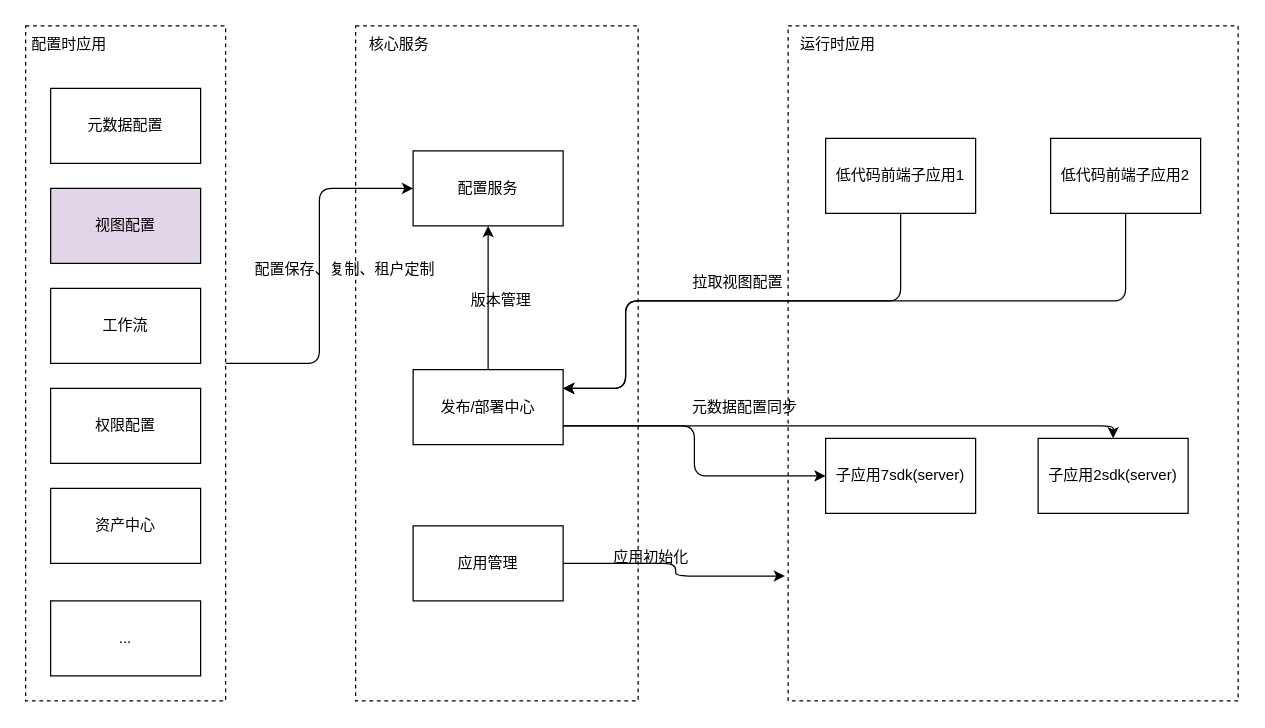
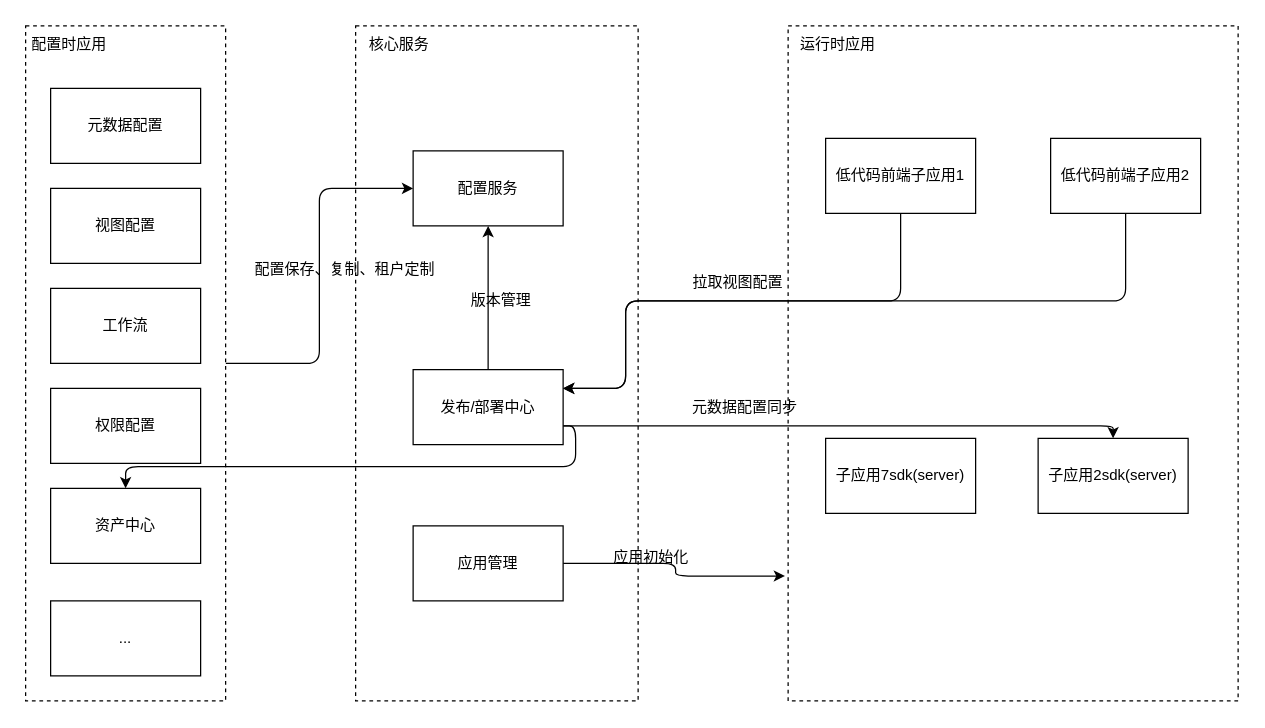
  <mxCell id="0" />
  <mxCell id="1" parent="0" />
  <mxCell id="2" value="" style="rounded=0;whiteSpace=wrap;html=1;dashed=1;" vertex="1" parent="1"><mxGeometry x="284" y="20" width="226" height="540" as="geometry" /></mxCell>
  <mxCell id="3" value="" style="rounded=0;whiteSpace=wrap;html=1;dashed=1;" vertex="1" parent="1"><mxGeometry x="630" y="20" width="360" height="540" as="geometry" /></mxCell>
  <mxCell id="4" style="edgeStyle=orthogonalEdgeStyle;html=1;entryX=0;entryY=0.5;entryDx=0;entryDy=0;" edge="1" parent="1" source="5" target="9"><mxGeometry relative="1" as="geometry" /></mxCell>
  <mxCell id="5" value="" style="rounded=0;whiteSpace=wrap;html=1;dashed=1;" vertex="1" parent="1"><mxGeometry x="20" y="20" width="160" height="540" as="geometry" /></mxCell>
  <mxCell id="6" value="元数据配置" style="rounded=0;whiteSpace=wrap;html=1;" vertex="1" parent="1"><mxGeometry x="40" y="70" width="120" height="60" as="geometry" /></mxCell>
- <mxCell id="7" value="视图配置" style="rounded=0;whiteSpace=wrap;html=1;fillColor=#e1d5e7;" vertex="1" parent="1"><mxGeometry x="40" y="150" width="120" height="60" as="geometry" /></mxCell>
+ <mxCell id="7" value="视图配置" style="rounded=0;whiteSpace=wrap;html=1;" vertex="1" parent="1"><mxGeometry x="40" y="150" width="120" height="60" as="geometry" /></mxCell>
  <mxCell id="8" value="工作流" style="rounded=0;whiteSpace=wrap;html=1;" vertex="1" parent="1"><mxGeometry x="40" y="230" width="120" height="60" as="geometry" /></mxCell>
  <mxCell id="9" value="配置服务" style="rounded=0;whiteSpace=wrap;html=1;" vertex="1" parent="1"><mxGeometry x="330" y="120" width="120" height="60" as="geometry" /></mxCell>
- <mxCell id="10" style="edgeStyle=orthogonalEdgeStyle;html=1;entryX=0;entryY=0.5;entryDx=0;entryDy=0;exitX=1;exitY=0.75;exitDx=0;exitDy=0;" edge="1" parent="1" source="13" target="21"><mxGeometry relative="1" as="geometry" /></mxCell>
+ <mxCell id="10" style="edgeStyle=orthogonalEdgeStyle;html=1;exitX=1;exitY=0.75;exitDx=0;exitDy=0;" edge="1" parent="1" source="13" target="17"><mxGeometry relative="1" as="geometry" /></mxCell>
  <mxCell id="11" style="edgeStyle=orthogonalEdgeStyle;html=1;entryX=0.5;entryY=0;entryDx=0;entryDy=0;exitX=1;exitY=0.75;exitDx=0;exitDy=0;" edge="1" parent="1" source="13" target="26"><mxGeometry relative="1" as="geometry" /></mxCell>
  <mxCell id="12" style="edgeStyle=orthogonalEdgeStyle;html=1;entryX=0.5;entryY=1;entryDx=0;entryDy=0;" edge="1" parent="1" source="13" target="9"><mxGeometry relative="1" as="geometry" /></mxCell>
  <mxCell id="13" value="发布/部署中心" style="rounded=0;whiteSpace=wrap;html=1;" vertex="1" parent="1"><mxGeometry x="330" y="295" width="120" height="60" as="geometry" /></mxCell>
  <mxCell id="14" style="edgeStyle=orthogonalEdgeStyle;html=1;entryX=-0.007;entryY=0.815;entryDx=0;entryDy=0;entryPerimeter=0;" edge="1" parent="1" source="15" target="3"><mxGeometry relative="1" as="geometry" /></mxCell>
  <mxCell id="15" value="应用管理" style="rounded=0;whiteSpace=wrap;html=1;" vertex="1" parent="1"><mxGeometry x="330" y="420" width="120" height="60" as="geometry" /></mxCell>
  <mxCell id="16" value="权限配置" style="rounded=0;whiteSpace=wrap;html=1;" vertex="1" parent="1"><mxGeometry x="40" y="310" width="120" height="60" as="geometry" /></mxCell>
  <mxCell id="17" value="资产中心" style="rounded=0;whiteSpace=wrap;html=1;" vertex="1" parent="1"><mxGeometry x="40" y="390" width="120" height="60" as="geometry" /></mxCell>
  <mxCell id="18" value="..." style="rounded=0;whiteSpace=wrap;html=1;" vertex="1" parent="1"><mxGeometry x="40" y="480" width="120" height="60" as="geometry" /></mxCell>
  <mxCell id="19" value="配置时应用" style="text;html=1;strokeColor=none;fillColor=none;align=center;verticalAlign=middle;whiteSpace=wrap;rounded=0;" vertex="1" parent="1"><mxGeometry x="20" y="20" width="70" height="30" as="geometry" /></mxCell>
  <mxCell id="20" value="运行时应用" style="text;html=1;strokeColor=none;fillColor=none;align=center;verticalAlign=middle;whiteSpace=wrap;rounded=0;dashed=1;" vertex="1" parent="1"><mxGeometry x="630" y="20" width="80" height="30" as="geometry" /></mxCell>
  <mxCell id="21" value="子应用7sdk(server)" style="rounded=0;whiteSpace=wrap;html=1;" vertex="1" parent="1"><mxGeometry x="660" y="350" width="120" height="60" as="geometry" /></mxCell>
  <mxCell id="22" style="edgeStyle=orthogonalEdgeStyle;html=1;exitX=0.5;exitY=1;exitDx=0;exitDy=0;entryX=1;entryY=0.25;entryDx=0;entryDy=0;" edge="1" parent="1" source="23" target="13"><mxGeometry relative="1" as="geometry"><Array as="points"><mxPoint x="900" y="240" /><mxPoint x="500" y="240" /><mxPoint x="500" y="310" /></Array></mxGeometry></mxCell>
  <mxCell id="23" value="低代码前端子应用2" style="rounded=0;whiteSpace=wrap;html=1;" vertex="1" parent="1"><mxGeometry x="840" y="110" width="120" height="60" as="geometry" /></mxCell>
  <mxCell id="24" style="edgeStyle=orthogonalEdgeStyle;html=1;entryX=1;entryY=0.25;entryDx=0;entryDy=0;exitX=0.5;exitY=1;exitDx=0;exitDy=0;" edge="1" parent="1" source="25" target="13"><mxGeometry relative="1" as="geometry"><Array as="points"><mxPoint x="720" y="240" /><mxPoint x="500" y="240" /><mxPoint x="500" y="310" /></Array></mxGeometry></mxCell>
  <mxCell id="25" value="低代码前端子应用1" style="rounded=0;whiteSpace=wrap;html=1;" vertex="1" parent="1"><mxGeometry x="660" y="110" width="120" height="60" as="geometry" /></mxCell>
  <mxCell id="26" value="子应用2sdk(server)" style="rounded=0;whiteSpace=wrap;html=1;" vertex="1" parent="1"><mxGeometry x="830" y="350" width="120" height="60" as="geometry" /></mxCell>
  <mxCell id="27" value="元数据配置同步" style="text;html=1;align=center;verticalAlign=middle;resizable=0;points=[];autosize=1;strokeColor=none;fillColor=none;" vertex="1" parent="1"><mxGeometry x="540" y="310" width="110" height="30" as="geometry" /></mxCell>
  <mxCell id="28" value="拉取视图配置" style="text;html=1;strokeColor=none;fillColor=none;align=center;verticalAlign=middle;whiteSpace=wrap;rounded=0;" vertex="1" parent="1"><mxGeometry x="550" y="210" width="80" height="30" as="geometry" /></mxCell>
  <mxCell id="29" value="配置保存、复制、租户定制" style="text;html=1;align=center;verticalAlign=middle;resizable=0;points=[];autosize=1;strokeColor=none;fillColor=none;" vertex="1" parent="1"><mxGeometry x="190" y="200" width="170" height="30" as="geometry" /></mxCell>
  <mxCell id="30" value="应用初始化" style="text;html=1;align=center;verticalAlign=middle;resizable=0;points=[];autosize=1;strokeColor=none;fillColor=none;" vertex="1" parent="1"><mxGeometry x="480" y="430" width="80" height="30" as="geometry" /></mxCell>
  <mxCell id="31" value="版本管理" style="text;html=1;align=center;verticalAlign=middle;resizable=0;points=[];autosize=1;strokeColor=none;fillColor=none;" vertex="1" parent="1"><mxGeometry x="365" y="225" width="70" height="30" as="geometry" /></mxCell>
  <mxCell id="32" value="核心服务" style="text;html=1;strokeColor=none;fillColor=none;align=center;verticalAlign=middle;whiteSpace=wrap;rounded=0;" vertex="1" parent="1"><mxGeometry x="284" y="20" width="70" height="30" as="geometry" /></mxCell>
